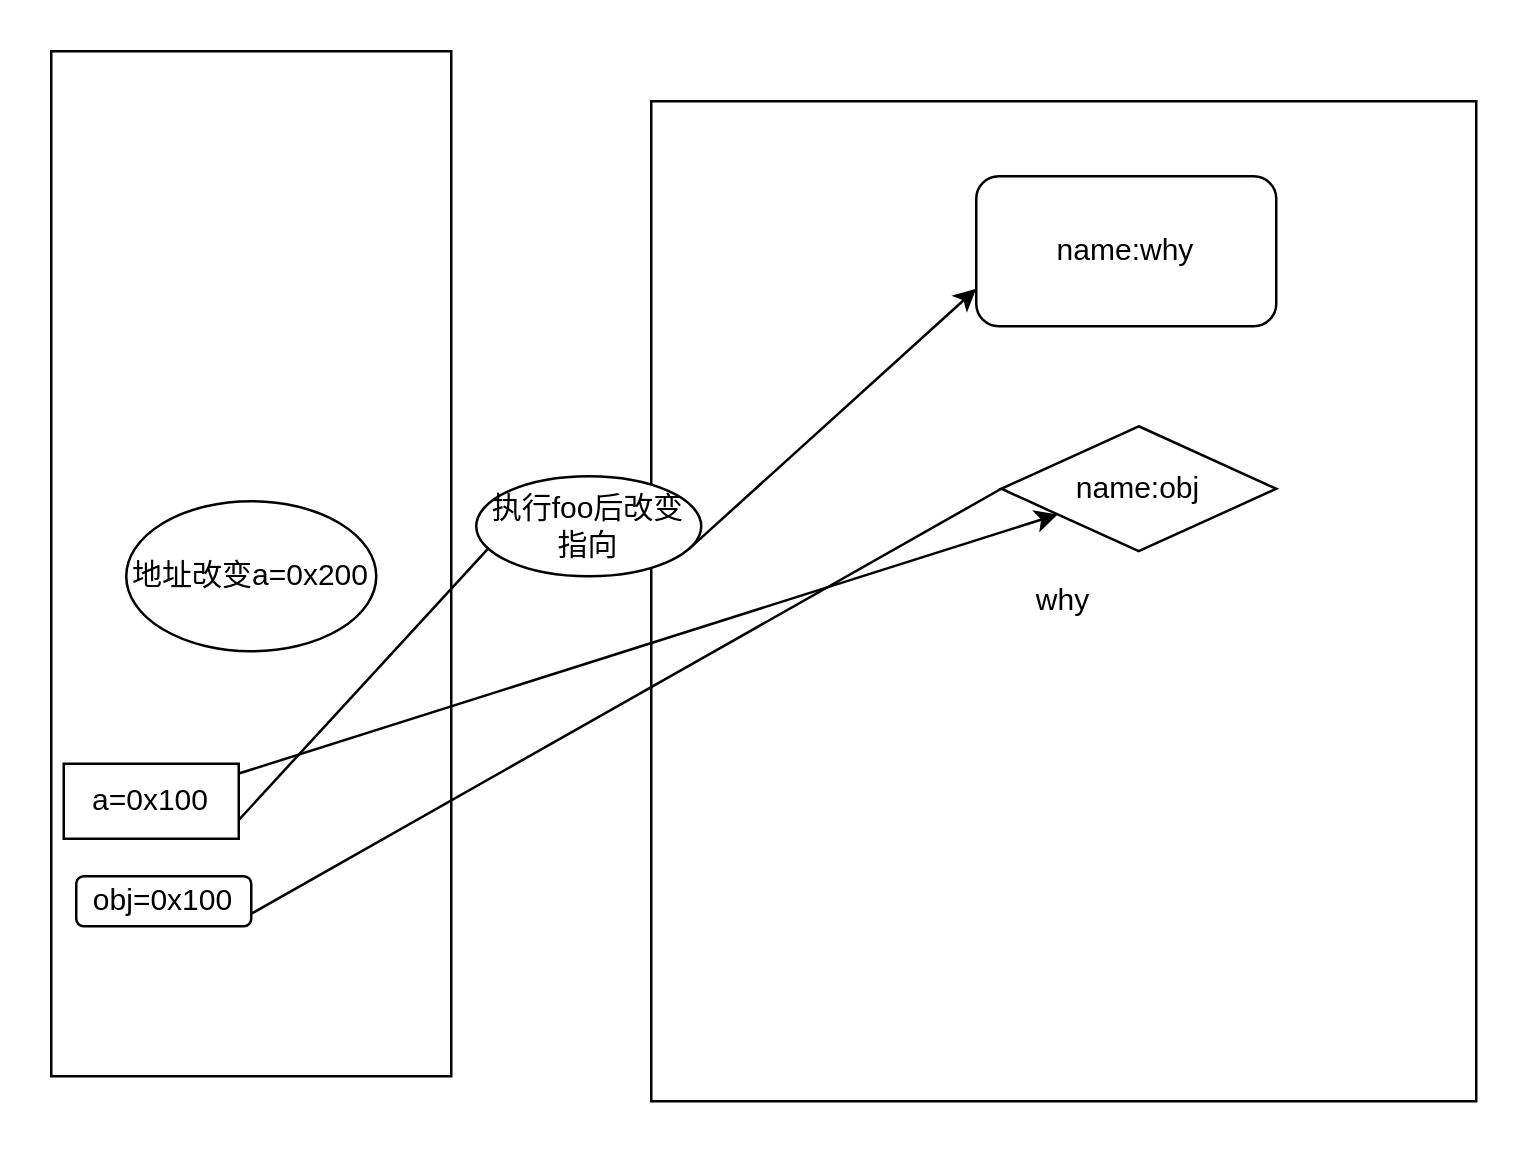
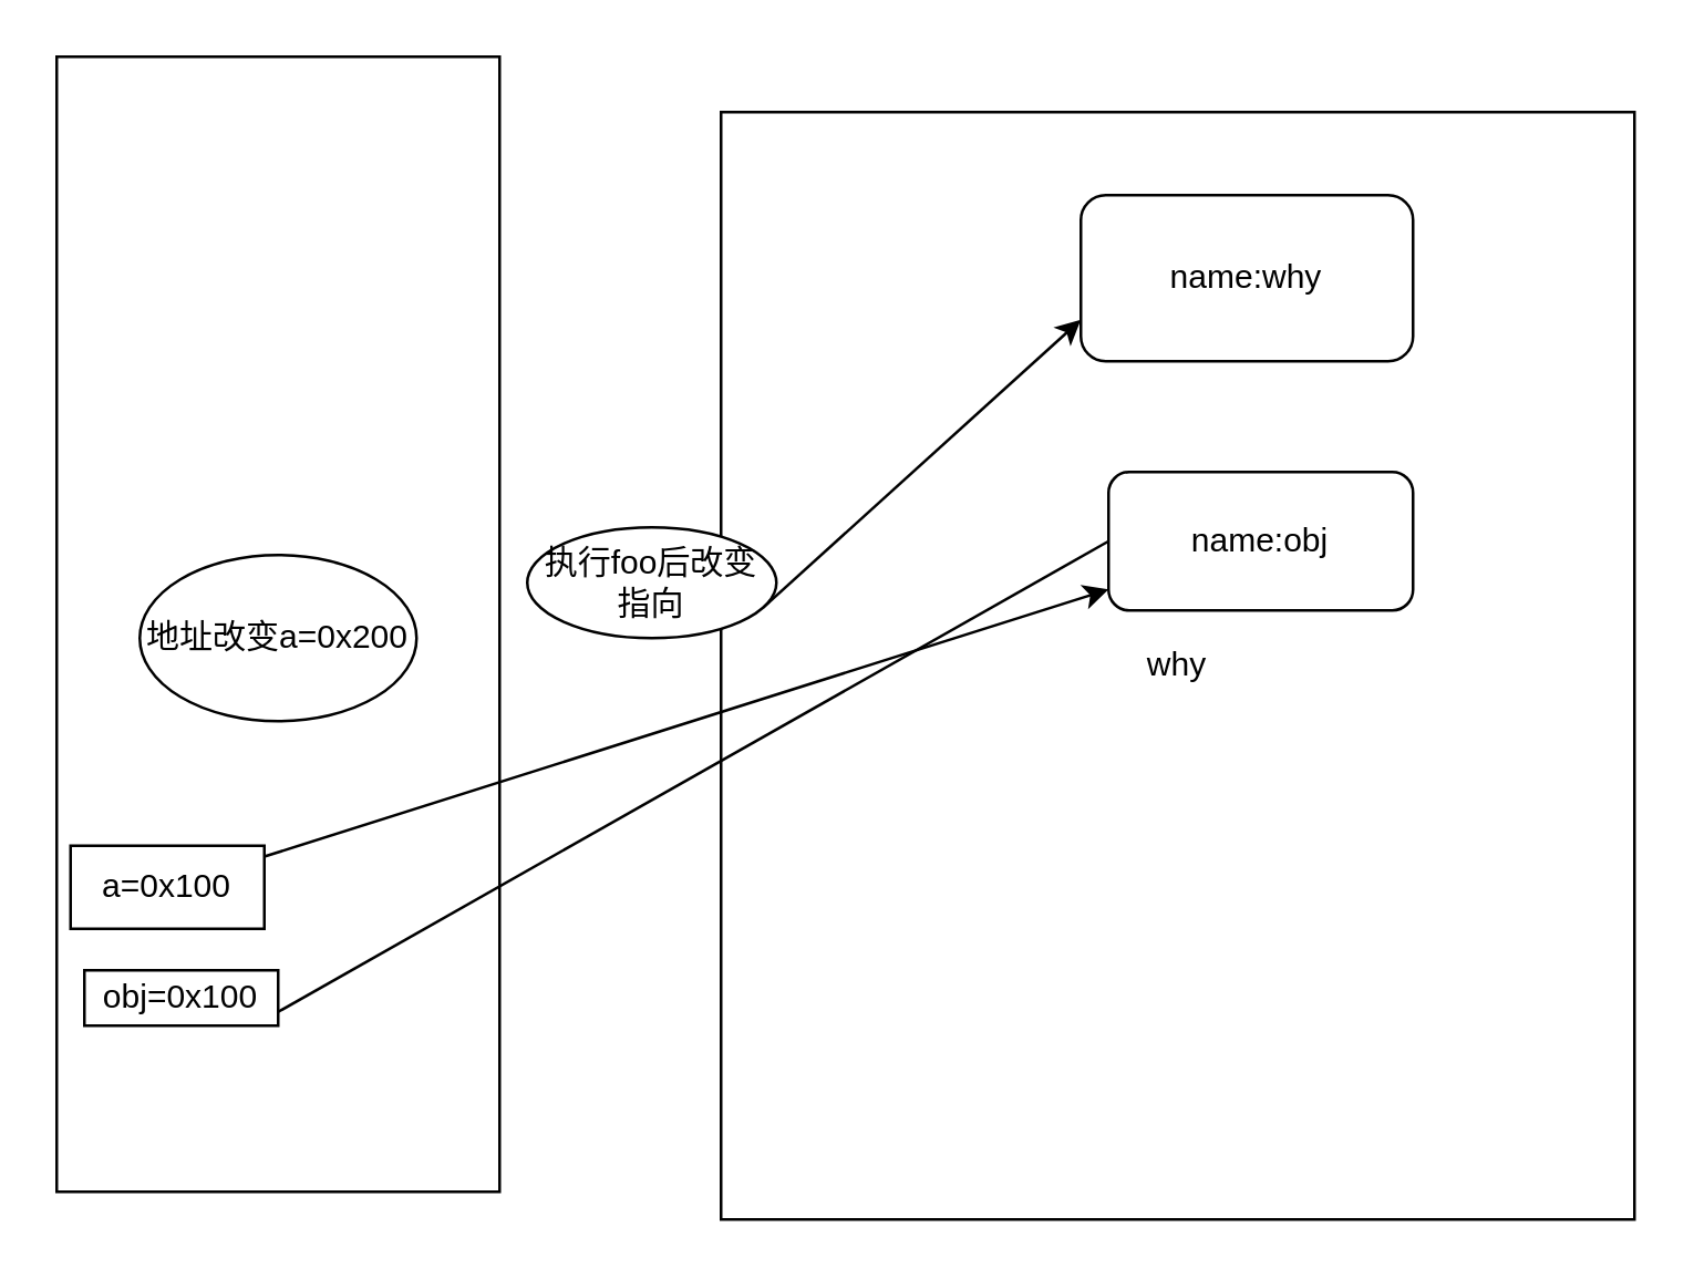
  <mxCell id="0" />
  <mxCell id="1" parent="0" />
  <mxCell id="2" value="stack" style="rounded=0;whiteSpace=wrap;html=1;" vertex="1" parent="1"><mxGeometry x="20" y="20" width="160" height="410" as="geometry" /></mxCell>
- <mxCell id="3" value="obj=0x100" style="rounded=1;whiteSpace=wrap;html=1;" vertex="1" parent="1"><mxGeometry x="30" y="350" width="70" height="20" as="geometry" /></mxCell>
+ <mxCell id="3" value="obj=0x100" style="whiteSpace=wrap;html=1;rounded=0;" vertex="1" parent="1"><mxGeometry x="30" y="350" width="70" height="20" as="geometry" /></mxCell>
  <mxCell id="4" value="why&lt;br&gt;" style="rounded=0;whiteSpace=wrap;html=1;" vertex="1" parent="1"><mxGeometry x="260" y="40" width="330" height="400" as="geometry" /></mxCell>
- <mxCell id="5" value="name:obj" style="rhombus;whiteSpace=wrap;html=1;" vertex="1" parent="1"><mxGeometry x="400" y="170" width="110" height="50" as="geometry" /></mxCell>
+ <mxCell id="5" value="name:obj" style="rounded=1;whiteSpace=wrap;html=1;" vertex="1" parent="1"><mxGeometry x="400" y="170" width="110" height="50" as="geometry" /></mxCell>
  <mxCell id="6" value="" style="endArrow=none;html=1;exitX=1;exitY=0.75;exitDx=0;exitDy=0;entryX=0;entryY=0.5;entryDx=0;entryDy=0;" edge="1" parent="1" source="3" target="5"><mxGeometry width="50" height="50" relative="1" as="geometry"><mxPoint x="390" y="320" as="sourcePoint" /><mxPoint x="440" y="270" as="targetPoint" /></mxGeometry></mxCell>
  <mxCell id="7" value="" style="edgeStyle=none;html=1;" edge="1" parent="1" source="8" target="5"><mxGeometry relative="1" as="geometry"><mxPoint x="180" y="305" as="targetPoint" /></mxGeometry></mxCell>
  <mxCell id="8" value="a=0x100" style="rounded=0;whiteSpace=wrap;html=1;" vertex="1" parent="1"><mxGeometry x="25" y="305" width="70" height="30" as="geometry" /></mxCell>
  <mxCell id="9" value="name:why" style="rounded=1;whiteSpace=wrap;html=1;" vertex="1" parent="1"><mxGeometry x="390" y="70" width="120" height="60" as="geometry" /></mxCell>
  <mxCell id="10" value="" style="endArrow=classic;html=1;exitX=1;exitY=0.75;exitDx=0;exitDy=0;entryX=0;entryY=0.75;entryDx=0;entryDy=0;startArrow=none;" edge="1" parent="1" source="11" target="9"><mxGeometry width="50" height="50" relative="1" as="geometry"><mxPoint x="390" y="320" as="sourcePoint" /><mxPoint x="440" y="270" as="targetPoint" /><Array as="points" /></mxGeometry></mxCell>
  <mxCell id="11" value="执行foo后改变指向" style="ellipse;whiteSpace=wrap;html=1;" vertex="1" parent="1"><mxGeometry x="190" y="190" width="90" height="40" as="geometry" /></mxCell>
- <mxCell id="12" value="" style="endArrow=none;html=1;exitX=1;exitY=0.75;exitDx=0;exitDy=0;entryX=0;entryY=0.75;entryDx=0;entryDy=0;" edge="1" parent="1" source="8" target="11"><mxGeometry width="50" height="50" relative="1" as="geometry"><mxPoint x="100" y="312.5" as="sourcePoint" /><mxPoint x="390" y="115" as="targetPoint" /><Array as="points" /></mxGeometry></mxCell>
  <mxCell id="13" value="地址改变a=0x200" style="ellipse;whiteSpace=wrap;html=1;" vertex="1" parent="1"><mxGeometry x="50" y="200" width="100" height="60" as="geometry" /></mxCell>
